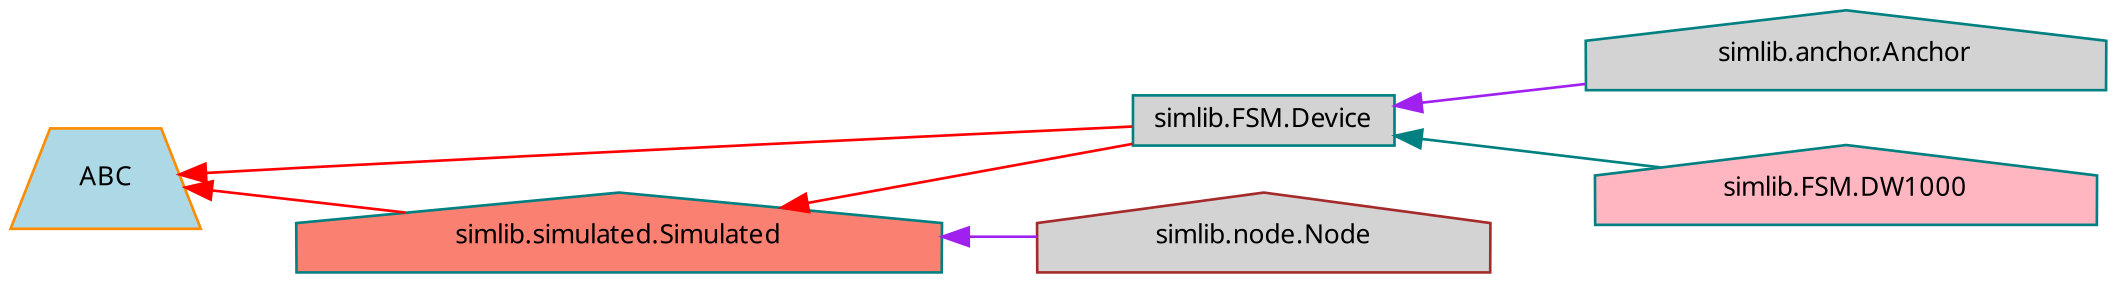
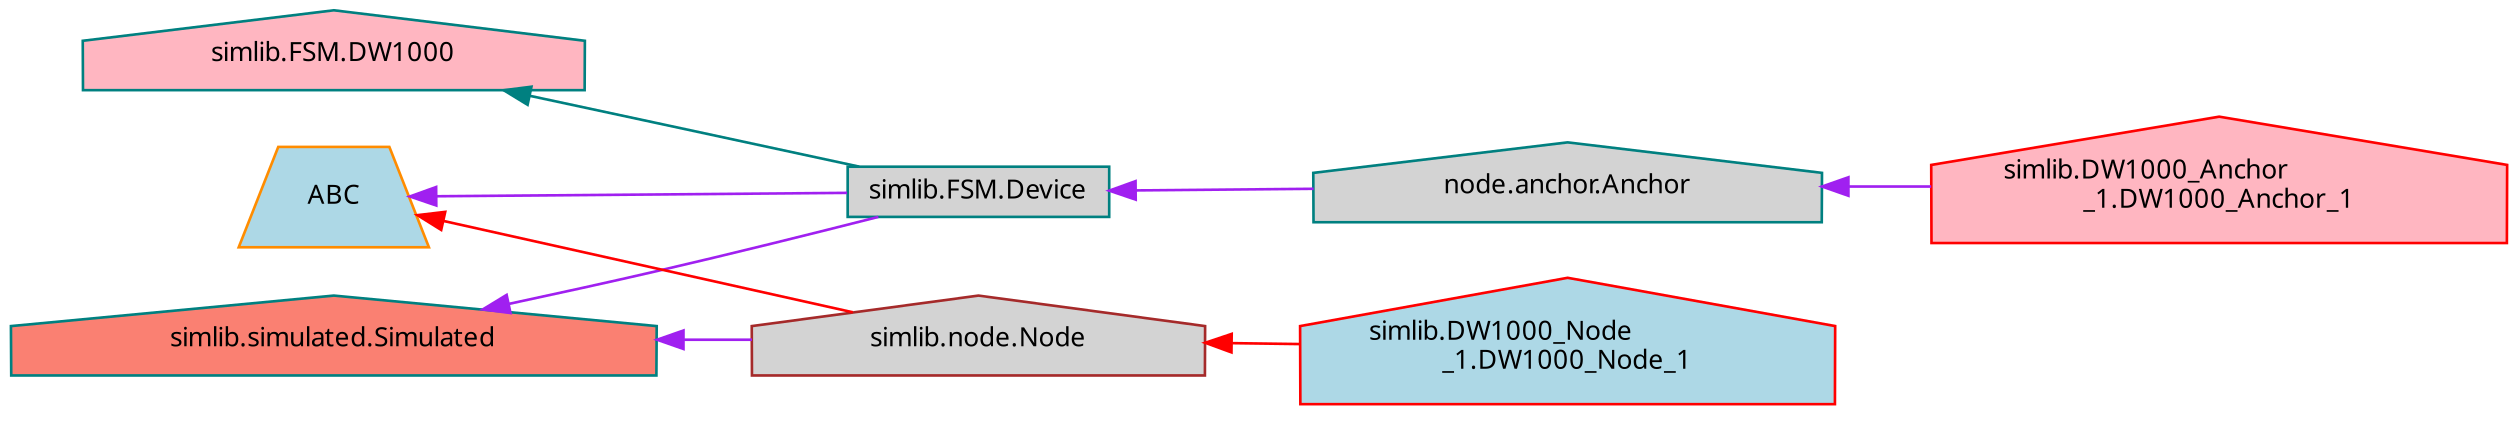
  digraph {
    fontname="Noto Sans"
    rankdir=LR
    node [color=teal fillcolor=lightgrey fontname="Noto Sans" fontsize=10 shape=house style=filled]
    edge [color=purple dir=back fontname="Noto Sans" fontsize=10 labelfontname=Helvetica labelfontsize=10 style=solid]
    n1 [fontcolor=black height=0.2 label="simlib.FSM.Device" shape=box width=0.4]
-   n2 [height=0.2 label="simlib.anchor.Anchor" width=0.4]
+   n2 [height=0.2 label="node.anchor.Anchor" width=0.4]
    n3 [fillcolor=lightpink height=0.2 label="simlib.FSM.DW1000" width=0.4]
+   n4 [color=red fillcolor=lightpink height=0.2 label="simlib.DW1000_Anchor\l_1.DW1000_Anchor_1" width=0.4]
    n5 [color=brown height=0.2 label="simlib.node.Node" width=0.4]
+   n6 [color=red fillcolor=lightblue height=0.2 label="simlib.DW1000_Node\l_1.DW1000_Node_1" width=0.4]
    n7 [fillcolor=salmon height=0.2 label="simlib.simulated.Simulated" width=0.4]
    n8 [color=darkorange fillcolor=lightblue height=0.2 label=ABC shape=trapezium width=0.4]
    n1 -> n2
-   n1 -> n3 [color=teal]
-   n7 -> n1 [color=red]
+   n3 -> n1 [color=teal]
+   n2 -> n4
+   n5 -> n6 [color=red]
+   n7 -> n1
    n7 -> n5
-   n8 -> n1 [color=red]
-   n8 -> n7 [color=red]
+   n8 -> n1
+   n8 -> n5 [color=red]
  }
